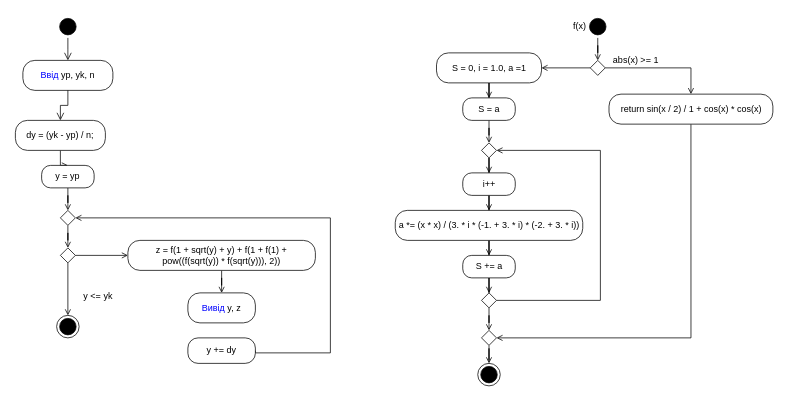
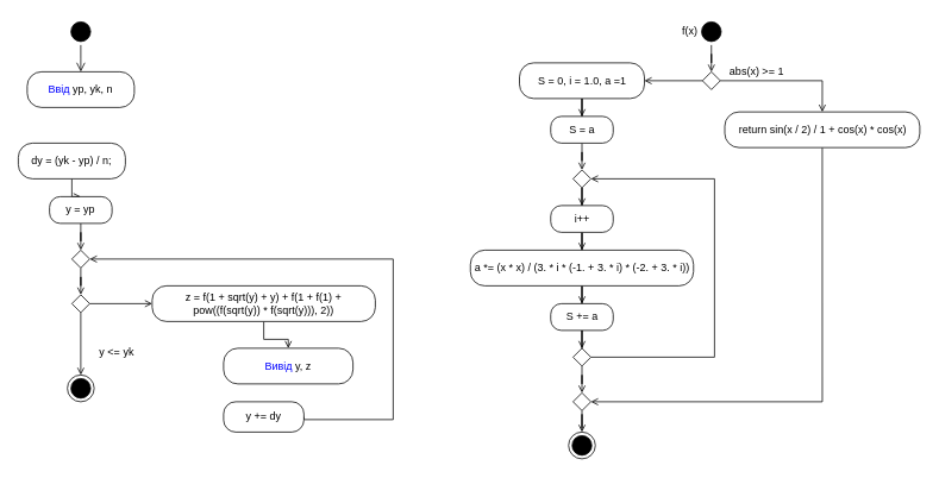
  <mxCell id="0" />
  <mxCell id="1" parent="0" />
  <mxCell id="2" value="" style="ellipse;html=1;shape=startState;fillColor=#000000;strokeColor=#000000;" vertex="1" parent="1"><mxGeometry x="75" width="30" height="30" as="geometry" y="20" /></mxCell>
  <mxCell id="3" value="" style="edgeStyle=orthogonalEdgeStyle;html=1;verticalAlign=bottom;endArrow=open;endSize=8;strokeColor=#000000;rounded=0;" edge="1" parent="1" source="2"><mxGeometry relative="1" as="geometry"><mxPoint x="90" y="80" as="targetPoint" /></mxGeometry></mxCell>
  <mxCell id="4" value="&lt;font color=&quot;#0000ff&quot;&gt;Ввід&lt;/font&gt;&amp;nbsp;yp, yk, n" style="rounded=1;whiteSpace=wrap;html=1;arcSize=40;strokeColor=#000000;" vertex="1" parent="1"><mxGeometry y="80" width="120" height="40" as="geometry" x="30" /></mxCell>
- <mxCell id="5" value="" style="edgeStyle=orthogonalEdgeStyle;html=1;verticalAlign=bottom;endArrow=open;endSize=8;strokeColor=#000000;rounded=0;entryX=0.5;entryY=0;entryDx=0;entryDy=0;" edge="1" parent="1" source="4" target="7"><mxGeometry relative="1" as="geometry"><mxPoint x="90" y="150" as="targetPoint" /></mxGeometry></mxCell>
  <mxCell id="6" style="edgeStyle=orthogonalEdgeStyle;rounded=0;orthogonalLoop=1;jettySize=auto;html=1;entryX=0.5;entryY=0;entryDx=0;entryDy=0;strokeColor=#000000;endArrow=open;endFill=0;" edge="1" parent="1" source="7" target="9"><mxGeometry relative="1" as="geometry" /></mxCell>
  <mxCell id="7" value="dy = (yk - yp) / n;" style="rounded=1;whiteSpace=wrap;html=1;arcSize=40;strokeColor=#000000;" vertex="1" parent="1"><mxGeometry x="20" y="160" width="120" height="40" as="geometry" /></mxCell>
  <mxCell id="8" style="edgeStyle=orthogonalEdgeStyle;rounded=0;orthogonalLoop=1;jettySize=auto;html=1;entryX=0.5;entryY=0;entryDx=0;entryDy=0;endArrow=open;endFill=0;strokeColor=#000000;" edge="1" parent="1" source="9" target="11"><mxGeometry relative="1" as="geometry" /></mxCell>
  <mxCell id="9" value="y = yp" style="rounded=1;whiteSpace=wrap;html=1;arcSize=40;strokeColor=#000000;" vertex="1" parent="1"><mxGeometry x="55" y="220" width="70" height="30" as="geometry" /></mxCell>
  <mxCell id="10" style="edgeStyle=orthogonalEdgeStyle;rounded=0;orthogonalLoop=1;jettySize=auto;html=1;entryX=0.5;entryY=0;entryDx=0;entryDy=0;endArrow=open;endFill=0;strokeColor=#000000;" edge="1" parent="1" source="11" target="14"><mxGeometry relative="1" as="geometry" /></mxCell>
  <mxCell id="11" value="" style="rhombus;whiteSpace=wrap;html=1;strokeColor=#000000;" vertex="1" parent="1"><mxGeometry x="80" y="280" width="20" height="20" as="geometry" /></mxCell>
  <mxCell id="12" style="edgeStyle=orthogonalEdgeStyle;rounded=0;orthogonalLoop=1;jettySize=auto;html=1;entryX=0;entryY=0.5;entryDx=0;entryDy=0;endArrow=open;endFill=0;strokeColor=#000000;" edge="1" parent="1" source="14" target="16"><mxGeometry relative="1" as="geometry" /></mxCell>
  <mxCell id="13" style="edgeStyle=orthogonalEdgeStyle;rounded=0;orthogonalLoop=1;jettySize=auto;html=1;entryX=0.5;entryY=0;entryDx=0;entryDy=0;endArrow=open;endFill=0;strokeColor=#000000;" edge="1" parent="1" source="14" target="21"><mxGeometry relative="1" as="geometry" /></mxCell>
  <mxCell id="14" value="" style="rhombus;whiteSpace=wrap;html=1;strokeColor=#000000;" vertex="1" parent="1"><mxGeometry x="80" y="330" width="20" height="20" as="geometry" /></mxCell>
  <mxCell id="15" style="edgeStyle=orthogonalEdgeStyle;rounded=0;orthogonalLoop=1;jettySize=auto;html=1;entryX=0.5;entryY=0;entryDx=0;entryDy=0;endArrow=open;endFill=0;strokeColor=#000000;" edge="1" parent="1" source="16" target="18"><mxGeometry relative="1" as="geometry" /></mxCell>
  <mxCell id="16" value="z = f(1 + sqrt(y) + y) + f(1 + f(1) + pow((f(sqrt(y)) * f(sqrt(y))), 2))" style="rounded=1;whiteSpace=wrap;html=1;arcSize=40;strokeColor=#000000;" vertex="1" parent="1"><mxGeometry x="170" y="320" width="250" height="40" as="geometry" /></mxCell>
  <mxCell id="17" value="y &lt;= yk" style="text;html=1;align=center;verticalAlign=middle;resizable=0;points=[];autosize=1;strokeColor=none;fillColor=none;" vertex="1" parent="1"><mxGeometry x="105" y="385" width="50" height="20" as="geometry" /></mxCell>
- <mxCell id="18" value="&lt;font color=&quot;#0000ff&quot;&gt;Вивід&lt;/font&gt;&amp;nbsp;y, z" style="rounded=1;whiteSpace=wrap;html=1;arcSize=40;strokeColor=#000000;" vertex="1" parent="1"><mxGeometry x="250" y="390" width="90" height="40" as="geometry" /></mxCell>
+ <mxCell id="18" value="&lt;font color=&quot;#0000ff&quot;&gt;Вивід&lt;/font&gt;&amp;nbsp;y, z" style="rounded=1;whiteSpace=wrap;html=1;arcSize=40;strokeColor=#000000;" vertex="1" parent="1"><mxGeometry x="250" y="390" width="145" height="40" as="geometry" /></mxCell>
  <mxCell id="19" style="edgeStyle=orthogonalEdgeStyle;rounded=0;orthogonalLoop=1;jettySize=auto;html=1;entryX=1;entryY=0.5;entryDx=0;entryDy=0;endArrow=open;endFill=0;strokeColor=#000000;exitX=1;exitY=0.5;exitDx=0;exitDy=0;" edge="1" parent="1" source="20" target="11"><mxGeometry relative="1" as="geometry"><mxPoint x="370" y="470" as="sourcePoint" /><Array as="points"><mxPoint x="340" y="470" /><mxPoint x="440" y="470" /><mxPoint x="440" y="290" /></Array></mxGeometry></mxCell>
  <mxCell id="20" value="y += dy" style="rounded=1;whiteSpace=wrap;html=1;arcSize=40;strokeColor=#000000;" vertex="1" parent="1"><mxGeometry x="250" y="450" width="90" height="34" as="geometry" /></mxCell>
  <mxCell id="21" value="" style="ellipse;html=1;shape=endState;fillColor=#000000;strokeColor=#000000;" vertex="1" parent="1"><mxGeometry x="75" y="420" width="30" height="30" as="geometry" /></mxCell>
  <mxCell id="22" style="edgeStyle=orthogonalEdgeStyle;rounded=0;orthogonalLoop=1;jettySize=auto;html=1;endArrow=open;endFill=0;strokeColor=#000000;" edge="1" parent="1" source="23" target="26"><mxGeometry relative="1" as="geometry" /></mxCell>
  <mxCell id="23" value="" style="ellipse;html=1;shape=startState;fillColor=#000000;strokeColor=#000000;" vertex="1" parent="1"><mxGeometry x="781.5" width="30" height="30" as="geometry" y="20" /></mxCell>
  <mxCell id="24" style="edgeStyle=orthogonalEdgeStyle;rounded=0;orthogonalLoop=1;jettySize=auto;html=1;endArrow=open;endFill=0;strokeColor=#000000;" edge="1" parent="1" source="26" target="32"><mxGeometry relative="1" as="geometry" /></mxCell>
  <mxCell id="25" style="edgeStyle=orthogonalEdgeStyle;rounded=0;orthogonalLoop=1;jettySize=auto;html=1;entryX=0.5;entryY=0;entryDx=0;entryDy=0;endArrow=open;endFill=0;strokeColor=#000000;" edge="1" parent="1" source="26" target="30"><mxGeometry relative="1" as="geometry" /></mxCell>
  <mxCell id="26" value="" style="rhombus;whiteSpace=wrap;html=1;strokeColor=#000000;" vertex="1" parent="1"><mxGeometry x="786.5" y="80" width="20" height="20" as="geometry" /></mxCell>
  <mxCell id="27" value="abs(x) &gt;= 1" style="text;html=1;align=center;verticalAlign=middle;resizable=0;points=[];autosize=1;strokeColor=none;fillColor=none;" vertex="1" parent="1"><mxGeometry x="806.5" y="70" width="80" height="20" as="geometry" /></mxCell>
  <mxCell id="28" value="f(x)" style="text;html=1;align=center;verticalAlign=middle;resizable=0;points=[];autosize=1;strokeColor=none;fillColor=none;" vertex="1" parent="1"><mxGeometry x="756.5" y="25" width="30" height="20" as="geometry" /></mxCell>
  <mxCell id="29" style="edgeStyle=orthogonalEdgeStyle;rounded=0;orthogonalLoop=1;jettySize=auto;html=1;entryX=1;entryY=0.5;entryDx=0;entryDy=0;endArrow=open;endFill=0;strokeColor=#000000;exitX=0.5;exitY=1;exitDx=0;exitDy=0;" edge="1" parent="1" source="30" target="47"><mxGeometry relative="1" as="geometry"><Array as="points"><mxPoint x="921" y="450" /></Array></mxGeometry></mxCell>
  <mxCell id="30" value="return sin(x / 2) / 1 + cos(x) * cos(x)" style="rounded=1;whiteSpace=wrap;html=1;arcSize=40;strokeColor=#000000;" vertex="1" parent="1"><mxGeometry x="811.5" y="125" width="218.5" height="40" as="geometry" /></mxCell>
  <mxCell id="31" style="edgeStyle=orthogonalEdgeStyle;rounded=0;orthogonalLoop=1;jettySize=auto;html=1;entryX=0.5;entryY=0;entryDx=0;entryDy=0;endArrow=open;endFill=0;strokeColor=#000000;" edge="1" parent="1" source="32" target="34"><mxGeometry relative="1" as="geometry" /></mxCell>
  <mxCell id="32" value="S = 0, i = 1.0, a =1" style="rounded=1;whiteSpace=wrap;html=1;arcSize=40;strokeColor=#000000;" vertex="1" parent="1"><mxGeometry x="581.5" y="70" width="140" height="40" as="geometry" /></mxCell>
  <mxCell id="33" style="edgeStyle=orthogonalEdgeStyle;rounded=0;orthogonalLoop=1;jettySize=auto;html=1;endArrow=open;endFill=0;strokeColor=#000000;" edge="1" parent="1" source="34" target="42"><mxGeometry relative="1" as="geometry" /></mxCell>
  <mxCell id="34" value="S = a&lt;span style=&quot;color: rgba(0 , 0 , 0 , 0) ; font-family: monospace ; font-size: 0px&quot;&gt;%3CmxGraphModel%3E%3Croot%3E%3CmxCell%20id%3D%220%22%2F%3E%3CmxCell%20id%3D%221%22%20parent%3D%220%22%2F%3E%3CmxCell%20id%3D%222%22%20value%3D%22z%20%3D%20zp%22%20style%3D%22rounded%3D1%3BwhiteSpace%3Dwrap%3Bhtml%3D1%3BarcSize%3D40%3BstrokeColor%3D%23000000%3B%22%20vertex%3D%221%22%20parent%3D%221%22%3E%3CmxGeometry%20x%3D%2225%22%20y%3D%22200%22%20width%3D%2270%22%20height%3D%2230%22%20as%3D%22geometry%22%2F%3E%3C%2FmxCell%3E%3C%2Froot%3E%3C%2FmxGraphModel%3E&lt;/span&gt;" style="rounded=1;whiteSpace=wrap;html=1;arcSize=40;strokeColor=#000000;" vertex="1" parent="1"><mxGeometry x="616.5" y="130" width="70" height="30" as="geometry" /></mxCell>
  <mxCell id="35" style="edgeStyle=orthogonalEdgeStyle;rounded=0;orthogonalLoop=1;jettySize=auto;html=1;entryX=0.5;entryY=0;entryDx=0;entryDy=0;endArrow=open;endFill=0;strokeColor=#000000;" edge="1" parent="1" source="36" target="38"><mxGeometry relative="1" as="geometry" /></mxCell>
  <mxCell id="36" value="i++" style="rounded=1;whiteSpace=wrap;html=1;arcSize=40;strokeColor=#000000;" vertex="1" parent="1"><mxGeometry x="616.5" y="230" width="70" height="30" as="geometry" /></mxCell>
  <mxCell id="37" style="edgeStyle=orthogonalEdgeStyle;rounded=0;orthogonalLoop=1;jettySize=auto;html=1;entryX=0.5;entryY=0;entryDx=0;entryDy=0;endArrow=open;endFill=0;strokeColor=#000000;" edge="1" parent="1" source="38" target="40"><mxGeometry relative="1" as="geometry" /></mxCell>
  <mxCell id="38" value="a *= (x * x) / (3. * i * (-1. + 3. * i) * (-2. + 3. * i))" style="rounded=1;whiteSpace=wrap;html=1;arcSize=40;strokeColor=#000000;" vertex="1" parent="1"><mxGeometry x="526.5" y="280" width="250" height="40" as="geometry" /></mxCell>
  <mxCell id="39" style="edgeStyle=orthogonalEdgeStyle;rounded=0;orthogonalLoop=1;jettySize=auto;html=1;entryX=0.5;entryY=0;entryDx=0;entryDy=0;endArrow=open;endFill=0;strokeColor=#000000;" edge="1" parent="1" source="40" target="45"><mxGeometry relative="1" as="geometry" /></mxCell>
  <mxCell id="40" value="S += a" style="rounded=1;whiteSpace=wrap;html=1;arcSize=40;strokeColor=#000000;" vertex="1" parent="1"><mxGeometry x="616.5" y="340" width="70" height="30" as="geometry" /></mxCell>
  <mxCell id="41" style="edgeStyle=orthogonalEdgeStyle;rounded=0;orthogonalLoop=1;jettySize=auto;html=1;entryX=0.5;entryY=0;entryDx=0;entryDy=0;endArrow=open;endFill=0;strokeColor=#000000;" edge="1" parent="1" source="42" target="36"><mxGeometry relative="1" as="geometry" /></mxCell>
  <mxCell id="42" value="" style="rhombus;whiteSpace=wrap;html=1;strokeColor=#000000;" vertex="1" parent="1"><mxGeometry x="641.5" y="190" width="20" height="20" as="geometry" /></mxCell>
  <mxCell id="43" style="edgeStyle=orthogonalEdgeStyle;rounded=0;orthogonalLoop=1;jettySize=auto;html=1;entryX=1;entryY=0.5;entryDx=0;entryDy=0;endArrow=open;endFill=0;strokeColor=#000000;" edge="1" parent="1" source="45" target="42"><mxGeometry relative="1" as="geometry"><Array as="points"><mxPoint x="800" y="400" /><mxPoint x="800" y="200" /></Array></mxGeometry></mxCell>
  <mxCell id="44" style="edgeStyle=orthogonalEdgeStyle;rounded=0;orthogonalLoop=1;jettySize=auto;html=1;entryX=0.5;entryY=0;entryDx=0;entryDy=0;endArrow=open;endFill=0;strokeColor=#000000;" edge="1" parent="1" source="45" target="47"><mxGeometry relative="1" as="geometry" /></mxCell>
  <mxCell id="45" value="" style="rhombus;whiteSpace=wrap;html=1;strokeColor=#000000;" vertex="1" parent="1"><mxGeometry x="641.5" y="390" width="20" height="20" as="geometry" /></mxCell>
  <mxCell id="46" style="edgeStyle=orthogonalEdgeStyle;rounded=0;orthogonalLoop=1;jettySize=auto;html=1;endArrow=open;endFill=0;strokeColor=#000000;" edge="1" parent="1" source="47" target="48"><mxGeometry relative="1" as="geometry" /></mxCell>
  <mxCell id="47" value="" style="rhombus;whiteSpace=wrap;html=1;strokeColor=#000000;" vertex="1" parent="1"><mxGeometry x="641.5" y="440" width="20" height="20" as="geometry" /></mxCell>
  <mxCell id="48" value="" style="ellipse;html=1;shape=endState;fillColor=#000000;strokeColor=#000000;" vertex="1" parent="1"><mxGeometry x="636.5" y="484" width="30" height="30" as="geometry" /></mxCell>
